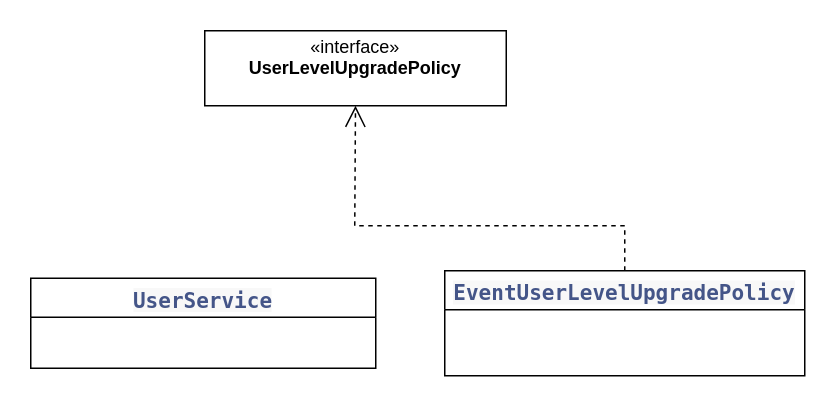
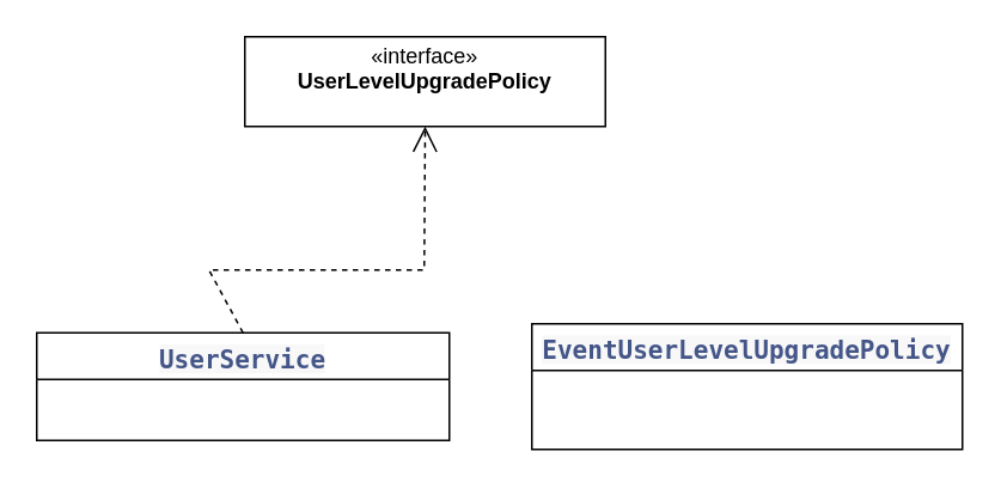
  <mxCell id="0" />
  <mxCell id="1" parent="0" />
  <mxCell id="2" value="«interface»&lt;br&gt;&lt;b&gt;UserLevelUpgradePolicy&lt;/b&gt;&lt;div&gt;&lt;b&gt;&lt;br&gt;&lt;/b&gt;&lt;/div&gt;" style="html=1;whiteSpace=wrap;" vertex="1" parent="1"><mxGeometry x="136" y="20" width="201" height="50" as="geometry" /></mxCell>
  <mxCell id="3" value="&lt;span style=&quot;color: rgb(68, 85, 136); font-family: &amp;quot;SF Mono&amp;quot;, Menlo, Consolas, Monaco, monospace; font-size: 14px; text-align: start; white-space: pre; background-color: rgb(248, 248, 248);&quot;&gt;UserService&lt;/span&gt;" style="swimlane;fontStyle=1;align=center;verticalAlign=top;childLayout=stackLayout;horizontal=1;startSize=26;horizontalStack=0;resizeParent=1;resizeParentMax=0;resizeLast=0;collapsible=1;marginBottom=0;whiteSpace=wrap;html=1;" vertex="1" parent="1"><mxGeometry x="20" y="185" width="230" height="60" as="geometry" /></mxCell>
  <mxCell id="4" value="&lt;span style=&quot;color: rgb(68, 85, 136); font-family: &amp;quot;SF Mono&amp;quot;, Menlo, Consolas, Monaco, monospace; font-size: 14px; text-align: start; white-space: pre; background-color: rgb(248, 248, 248);&quot;&gt;EventUserLevelUpgradePolicy&lt;/span&gt;" style="swimlane;fontStyle=1;align=center;verticalAlign=top;childLayout=stackLayout;horizontal=1;startSize=26;horizontalStack=0;resizeParent=1;resizeParentMax=0;resizeLast=0;collapsible=1;marginBottom=0;whiteSpace=wrap;html=1;" vertex="1" parent="1"><mxGeometry x="296" y="180" width="240" height="70" as="geometry" /></mxCell>
- <mxCell id="6" value="" style="endArrow=open;endSize=12;dashed=1;html=1;rounded=0;exitX=0.5;exitY=0;exitDx=0;exitDy=0;entryX=0.5;entryY=1;entryDx=0;entryDy=0;" edge="1" parent="1" source="4" target="2"><mxGeometry x="1" y="-71" width="160" relative="1" as="geometry"><mxPoint x="125" y="195" as="sourcePoint" /><mxPoint x="256" y="80" as="targetPoint" /><Array as="points"><mxPoint x="416" y="150" /><mxPoint x="236" y="150" /></Array><mxPoint x="7" y="-7" as="offset" /></mxGeometry></mxCell>
+ <mxCell id="5" value="" style="endArrow=open;endSize=12;dashed=1;html=1;rounded=0;entryX=0.5;entryY=1;entryDx=0;entryDy=0;exitX=0.5;exitY=0;exitDx=0;exitDy=0;" edge="1" parent="1" source="3" target="2"><mxGeometry width="160" relative="1" as="geometry"><mxPoint x="126" y="210" as="sourcePoint" /><mxPoint x="286" y="210" as="targetPoint" /><Array as="points"><mxPoint x="116" y="150" /><mxPoint x="236" y="150" /></Array></mxGeometry></mxCell>
